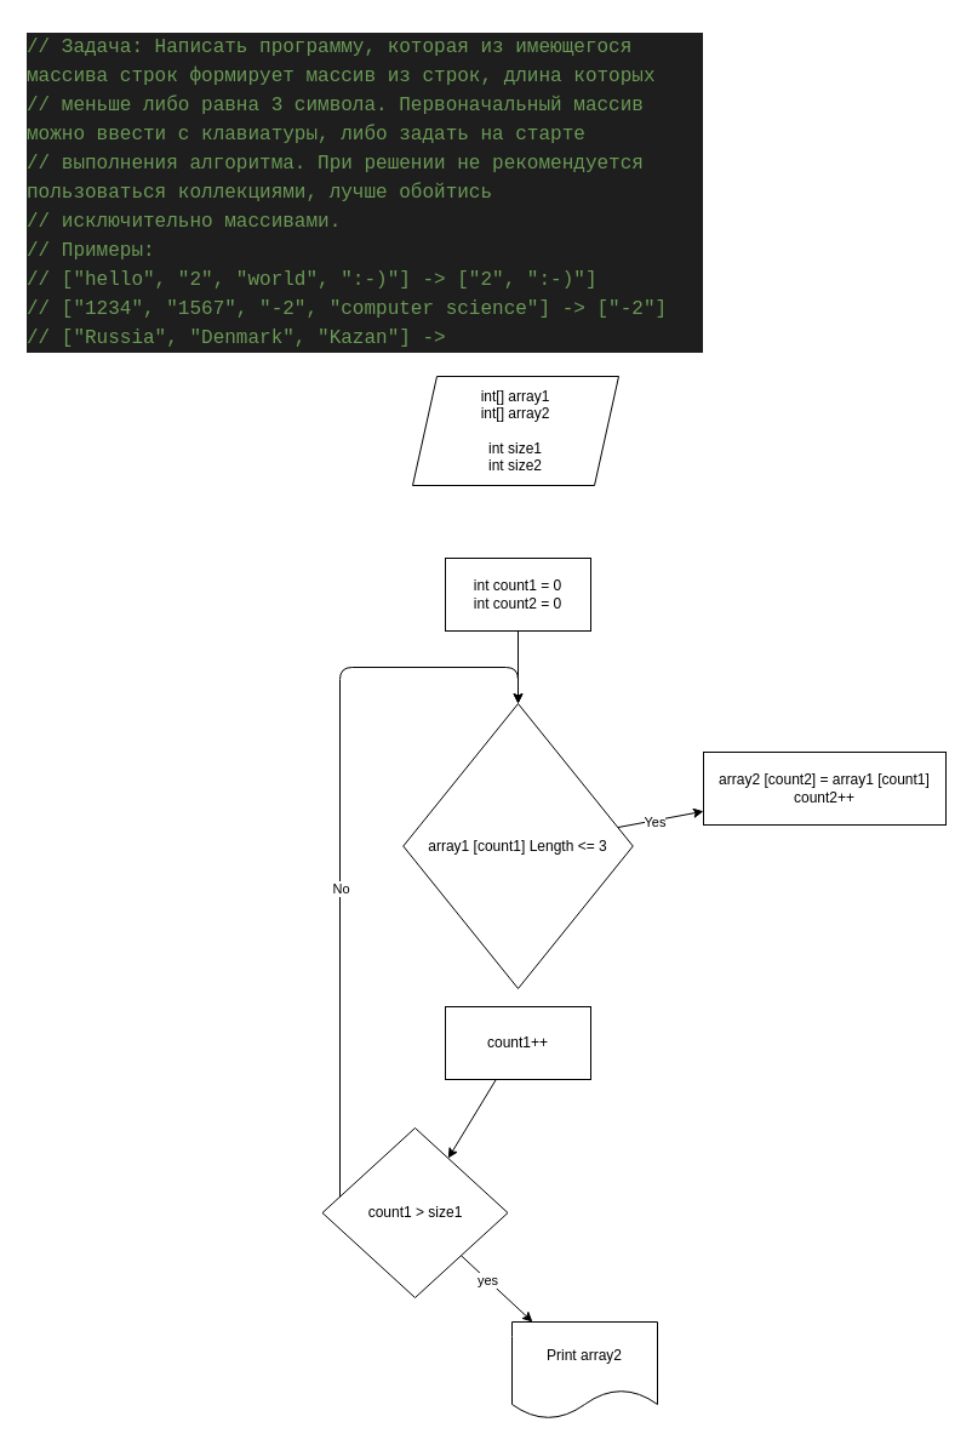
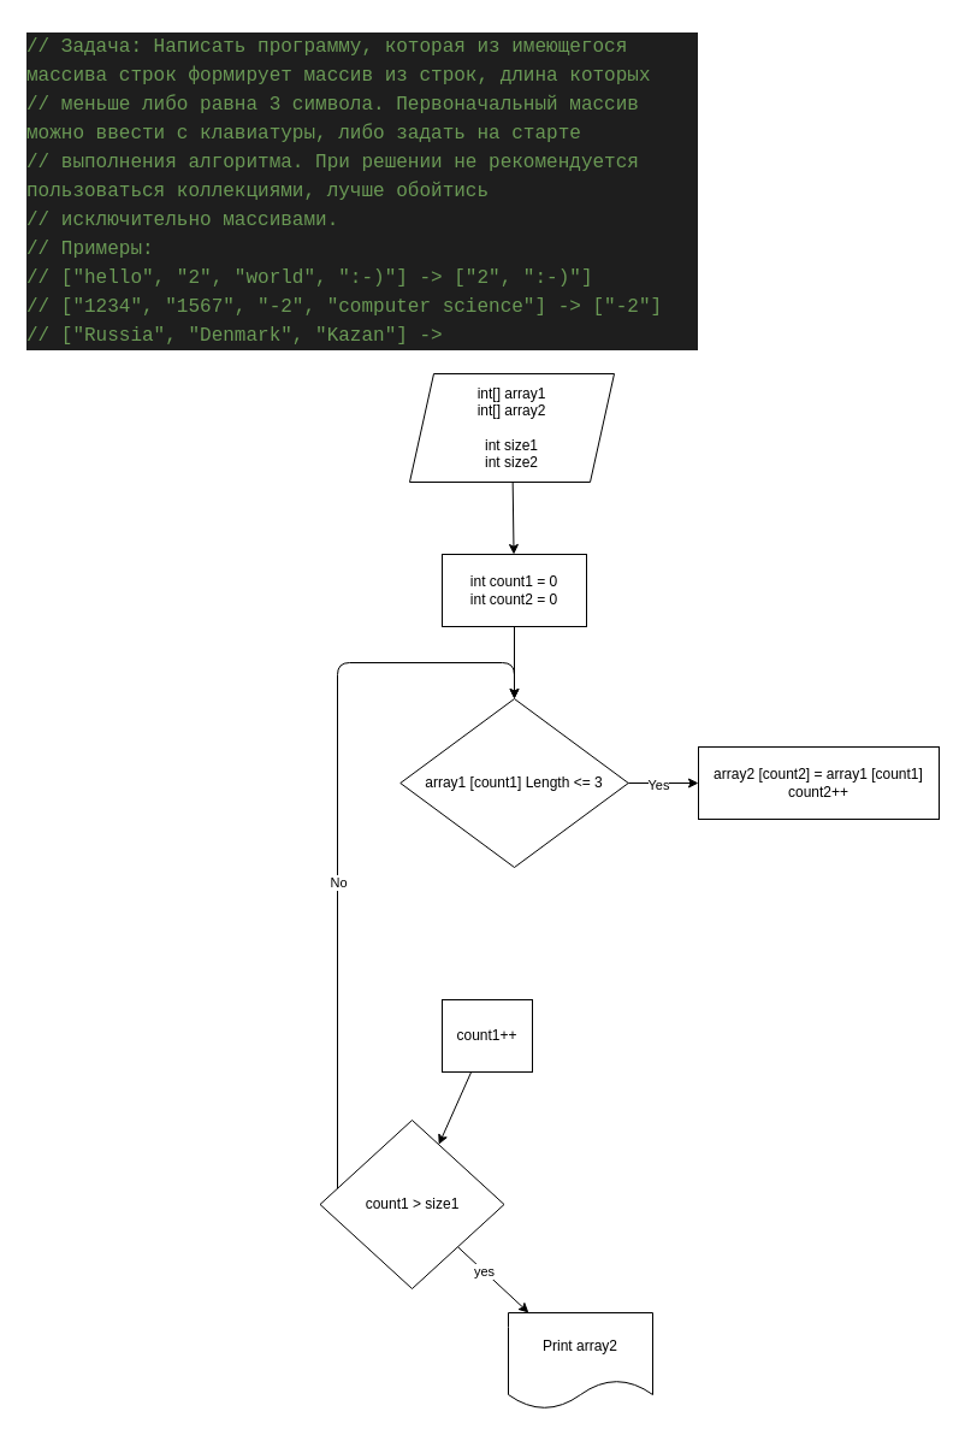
  <mxCell id="0" />
  <mxCell id="1" parent="0" />
  <mxCell id="2" value="&lt;meta charset=&quot;utf-8&quot;&gt;&lt;div style=&quot;color: rgb(212, 212, 212); background-color: rgb(30, 30, 30); font-family: Menlo, Monaco, &amp;quot;Courier New&amp;quot;, monospace; font-weight: normal; font-size: 16px; line-height: 24px;&quot;&gt;&lt;div&gt;&lt;span style=&quot;color: #6a9955;&quot;&gt;// Задача: Написать программу, которая из имеющегося массива строк формирует массив из строк, длина которых&lt;/span&gt;&lt;/div&gt;&lt;div&gt;&lt;span style=&quot;color: #6a9955;&quot;&gt;// меньше либо равна 3 символа. Первоначальный массив можно ввести с клавиатуры, либо задать на старте&lt;/span&gt;&lt;/div&gt;&lt;div&gt;&lt;span style=&quot;color: #6a9955;&quot;&gt;// выполнения алгоритма. При решении не рекомендуется пользоваться коллекциями, лучше обойтись&lt;/span&gt;&lt;/div&gt;&lt;div&gt;&lt;span style=&quot;color: #6a9955;&quot;&gt;// исключительно массивами.&lt;/span&gt;&lt;/div&gt;&lt;div&gt;&lt;span style=&quot;color: #6a9955;&quot;&gt;// Примеры:&lt;/span&gt;&lt;/div&gt;&lt;div&gt;&lt;span style=&quot;color: #6a9955;&quot;&gt;// [&quot;hello&quot;, &quot;2&quot;, &quot;world&quot;, &quot;:-)&quot;] -&amp;gt; [&quot;2&quot;, &quot;:-)&quot;]&lt;/span&gt;&lt;/div&gt;&lt;div&gt;&lt;span style=&quot;color: #6a9955;&quot;&gt;// [&quot;1234&quot;, &quot;1567&quot;, &quot;-2&quot;, &quot;computer science&quot;] -&amp;gt; [&quot;-2&quot;]&lt;/span&gt;&lt;/div&gt;&lt;div&gt;&lt;span style=&quot;color: #6a9955;&quot;&gt;// [&quot;Russia&quot;, &quot;Denmark&quot;, &quot;Kazan&quot;] -&amp;gt;&lt;/span&gt;&lt;/div&gt;&lt;/div&gt;" style="text;whiteSpace=wrap;html=1;" vertex="1" parent="1"><mxGeometry x="20" width="560" height="200" as="geometry" y="20" /></mxCell>
+ <mxCell id="3" value="" style="edgeStyle=none;html=1;" edge="1" parent="1" source="4" target="6"><mxGeometry relative="1" as="geometry" /></mxCell>
  <mxCell id="4" value="int[] array1&lt;br&gt;int[] array2&lt;br&gt;&lt;br&gt;int size1&lt;br&gt;int size2" style="shape=parallelogram;perimeter=parallelogramPerimeter;whiteSpace=wrap;html=1;fixedSize=1;" vertex="1" parent="1"><mxGeometry x="340" y="310" width="170" height="90" as="geometry" /></mxCell>
  <mxCell id="5" value="" style="edgeStyle=none;html=1;" edge="1" parent="1" source="6" target="9"><mxGeometry relative="1" as="geometry" /></mxCell>
  <mxCell id="6" value="int count1 = 0&lt;br&gt;int count2 = 0" style="whiteSpace=wrap;html=1;" vertex="1" parent="1"><mxGeometry x="367" y="460" width="120" height="60" as="geometry" /></mxCell>
  <mxCell id="7" value="" style="edgeStyle=none;html=1;" edge="1" parent="1" source="9" target="10"><mxGeometry relative="1" as="geometry" /></mxCell>
  <mxCell id="8" value="Yes" style="edgeLabel;html=1;align=center;verticalAlign=middle;resizable=0;points=[];" vertex="1" connectable="0" parent="7"><mxGeometry x="-0.14" y="-1" relative="1" as="geometry"><mxPoint as="offset" /></mxGeometry></mxCell>
- <mxCell id="9" value="array1 [count1] Length &amp;lt;= 3" style="rhombus;whiteSpace=wrap;html=1;" vertex="1" parent="1"><mxGeometry x="332.25" y="580" width="189.5" height="235" as="geometry" /></mxCell>
+ <mxCell id="9" value="array1 [count1] Length &amp;lt;= 3" style="rhombus;whiteSpace=wrap;html=1;" vertex="1" parent="1"><mxGeometry x="332.25" y="580" width="189.5" height="140" as="geometry" /></mxCell>
  <mxCell id="10" value="array2 [count2] = array1 [count1]&lt;br&gt;count2++" style="whiteSpace=wrap;html=1;" vertex="1" parent="1"><mxGeometry x="580" y="620" width="200" height="60" as="geometry" /></mxCell>
  <mxCell id="11" value="" style="edgeStyle=none;html=1;" edge="1" parent="1" source="12" target="17"><mxGeometry relative="1" as="geometry" /></mxCell>
- <mxCell id="12" value="count1++" style="whiteSpace=wrap;html=1;" vertex="1" parent="1"><mxGeometry x="367" y="830" width="120" height="60" as="geometry" /></mxCell>
+ <mxCell id="12" value="count1++" style="whiteSpace=wrap;html=1;" vertex="1" parent="1"><mxGeometry x="367" y="830" width="75" height="60" as="geometry" /></mxCell>
  <mxCell id="13" value="" style="edgeStyle=none;html=1;" edge="1" parent="1" source="17" target="18"><mxGeometry relative="1" as="geometry" /></mxCell>
  <mxCell id="14" value="yes" style="edgeLabel;html=1;align=center;verticalAlign=middle;resizable=0;points=[];" vertex="1" connectable="0" parent="13"><mxGeometry x="-0.253" relative="1" as="geometry"><mxPoint as="offset" /></mxGeometry></mxCell>
  <mxCell id="15" style="edgeStyle=none;html=1;entryX=0.5;entryY=0;entryDx=0;entryDy=0;" edge="1" parent="1" source="17" target="9"><mxGeometry relative="1" as="geometry"><mxPoint x="427" y="567.6" as="targetPoint" /><Array as="points"><mxPoint x="280" y="1000" /><mxPoint x="280" y="550" /><mxPoint x="427" y="550" /></Array></mxGeometry></mxCell>
  <mxCell id="16" value="No" style="edgeLabel;html=1;align=center;verticalAlign=middle;resizable=0;points=[];" vertex="1" connectable="0" parent="15"><mxGeometry x="-0.122" relative="1" as="geometry"><mxPoint as="offset" /></mxGeometry></mxCell>
  <mxCell id="17" value="count1 &amp;gt; size1" style="rhombus;whiteSpace=wrap;html=1;" vertex="1" parent="1"><mxGeometry x="265.5" y="930" width="153" height="140" as="geometry" /></mxCell>
  <mxCell id="18" value="Print array2" style="shape=document;whiteSpace=wrap;html=1;boundedLbl=1;" vertex="1" parent="1"><mxGeometry x="422" y="1090" width="120" height="80" as="geometry" /></mxCell>
